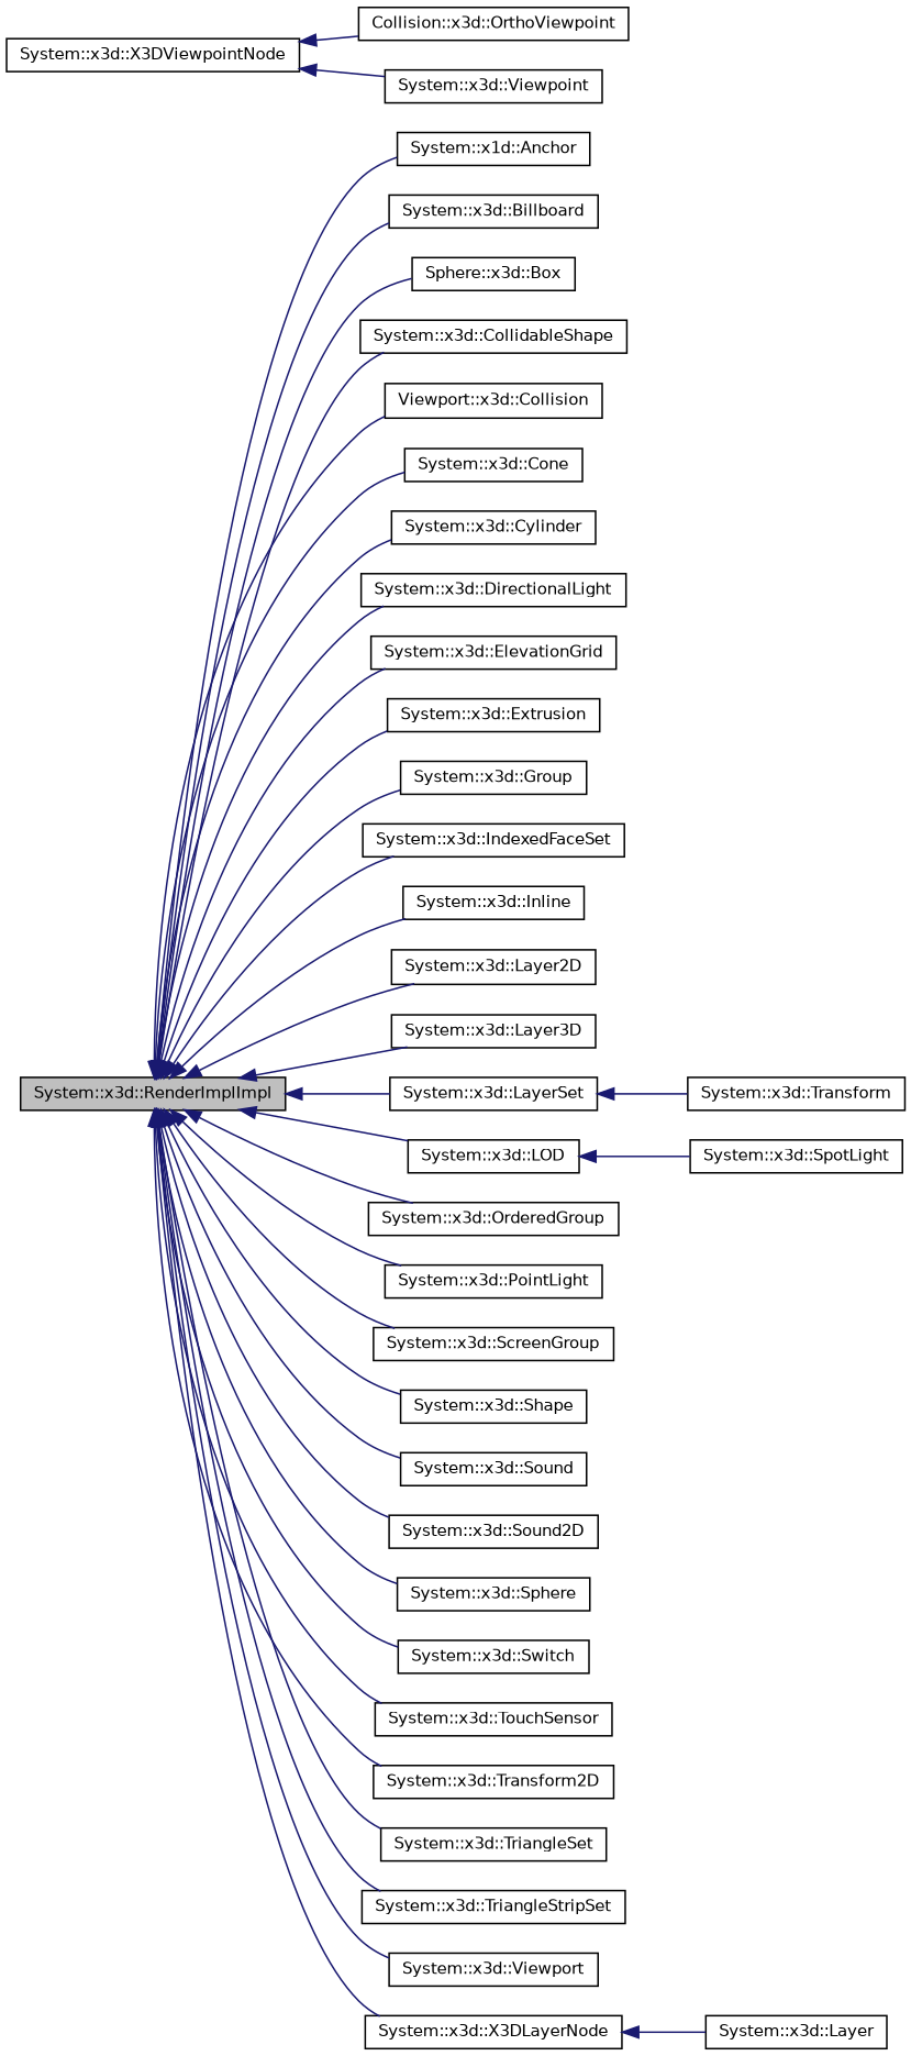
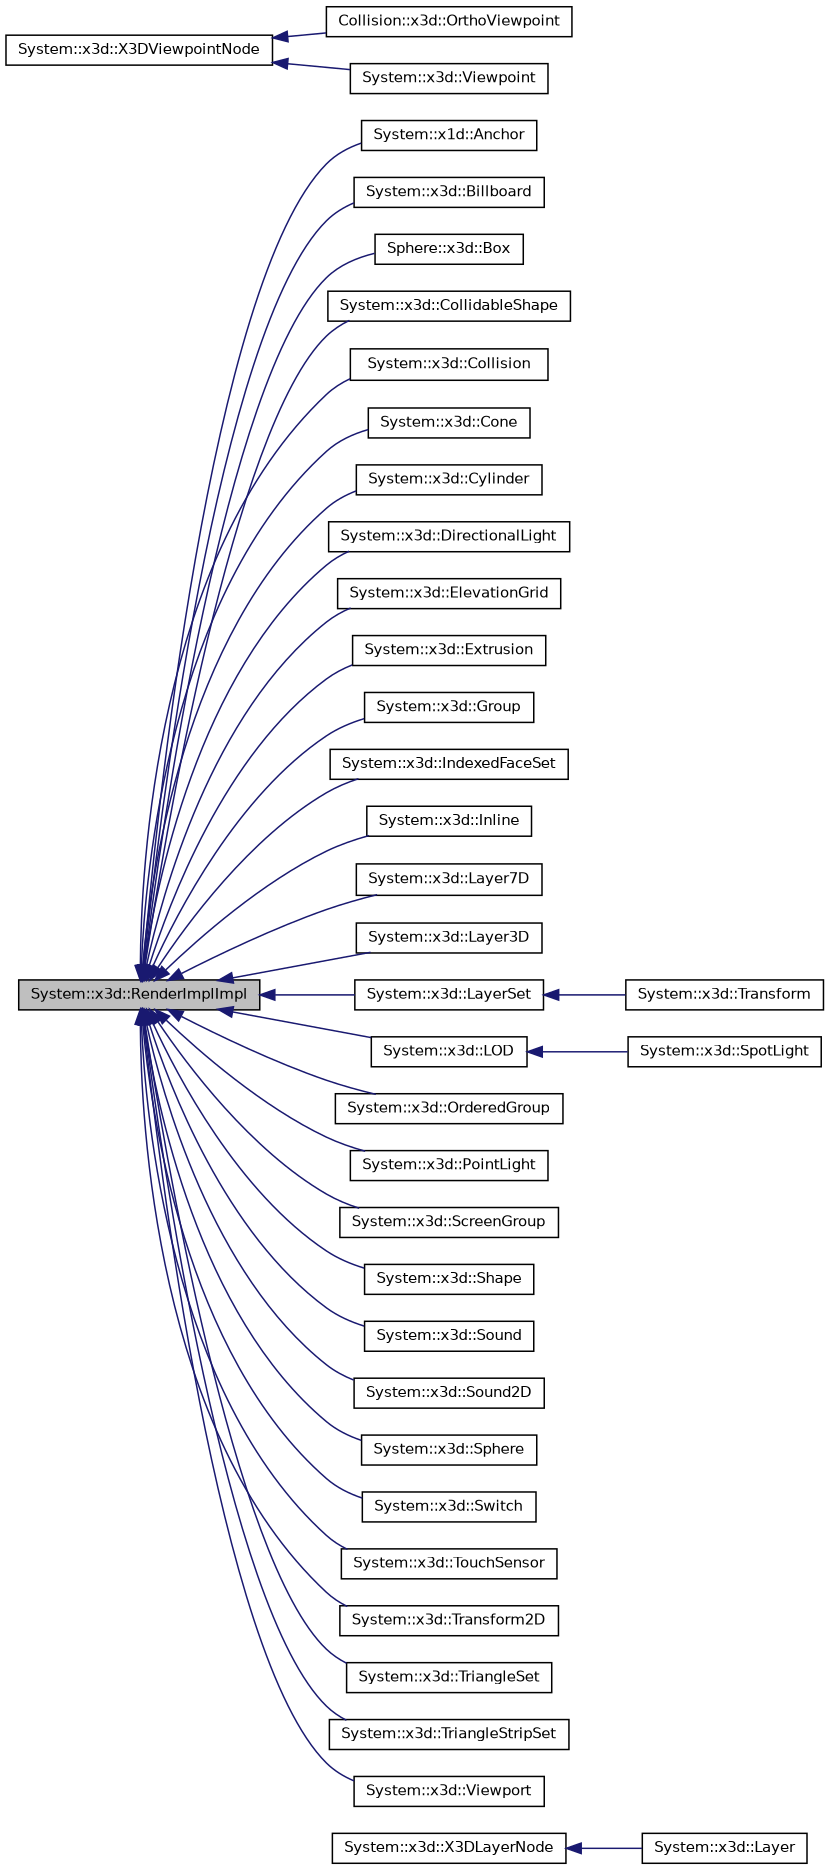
  digraph {
    rankdir=LR
    node [color=black fillcolor=white fontname=Helvetica fontsize=10 shape=record style=filled]
    edge [color=midnightblue dir=back fontname=Helvetica fontsize=10 labelfontname=Helvetica labelfontsize=10 style=solid]
    n1 [fillcolor=grey75 fontcolor=black height=0.2 label="System::x3d::RenderImplImpl" width=0.4]
    n2 [height=0.2 label="System::x1d::Anchor" width=0.4]
    n3 [height=0.2 label="System::x3d::Billboard" width=0.4]
    n4 [height=0.2 label="Sphere::x3d::Box" width=0.4]
    n5 [height=0.2 label="System::x3d::CollidableShape" width=0.4]
-   n6 [height=0.2 label="Viewport::x3d::Collision" width=0.4]
+   n6 [height=0.2 label="System::x3d::Collision" width=0.4]
    n7 [height=0.2 label="System::x3d::Cone" width=0.4]
    n8 [height=0.2 label="System::x3d::Cylinder" width=0.4]
    n9 [height=0.2 label="System::x3d::DirectionalLight" width=0.4]
    n10 [height=0.2 label="System::x3d::ElevationGrid" width=0.4]
    n11 [height=0.2 label="System::x3d::Extrusion" width=0.4]
    n12 [height=0.2 label="System::x3d::Group" width=0.4]
    n13 [height=0.2 label="System::x3d::IndexedFaceSet" width=0.4]
    n14 [height=0.2 label="System::x3d::Inline" width=0.4]
-   n15 [height=0.2 label="System::x3d::Layer2D" width=0.4]
+   n15 [height=0.2 label="System::x3d::Layer7D" width=0.4]
    n16 [height=0.2 label="System::x3d::Layer3D" width=0.4]
    n17 [height=0.2 label="System::x3d::LayerSet" width=0.4]
    n18 [height=0.2 label="System::x3d::LOD" width=0.4]
    n19 [height=0.2 label="System::x3d::OrderedGroup" width=0.4]
    n20 [height=0.2 label="System::x3d::PointLight" width=0.4]
    n21 [height=0.2 label="System::x3d::ScreenGroup" width=0.4]
    n22 [height=0.2 label="System::x3d::Shape" width=0.4]
    n23 [height=0.2 label="System::x3d::Sound" width=0.4]
    n24 [height=0.2 label="System::x3d::Sound2D" width=0.4]
    n25 [height=0.2 label="System::x3d::Sphere" width=0.4]
    n26 [height=0.2 label="System::x3d::Switch" width=0.4]
    n27 [height=0.2 label="System::x3d::TouchSensor" width=0.4]
    n28 [height=0.2 label="System::x3d::Transform2D" width=0.4]
    n29 [height=0.2 label="System::x3d::TriangleSet" width=0.4]
    n30 [height=0.2 label="System::x3d::TriangleStripSet" width=0.4]
    n31 [height=0.2 label="System::x3d::Viewport" width=0.4]
    n32 [height=0.2 label="System::x3d::X3DLayerNode" width=0.4]
    n33 [height=0.2 label="System::x3d::Transform" width=0.4]
    n34 [height=0.2 label="System::x3d::SpotLight" width=0.4]
    n35 [height=0.2 label="System::x3d::Layer" width=0.4]
    n36 [height=0.2 label="System::x3d::X3DViewpointNode" width=0.4]
    n37 [height=0.2 label="Collision::x3d::OrthoViewpoint" width=0.4]
    n38 [height=0.2 label="System::x3d::Viewpoint" width=0.4]
    n1 -> n2
    n1 -> n3
    n1 -> n4
    n1 -> n5
    n1 -> n6
    n1 -> n7
    n1 -> n8
    n1 -> n9
    n1 -> n10
    n1 -> n11
    n1 -> n12
    n1 -> n13
    n1 -> n14
    n1 -> n15
    n1 -> n16
    n1 -> n17
    n1 -> n18
    n1 -> n19
    n1 -> n20
    n1 -> n21
    n1 -> n22
    n1 -> n23
    n1 -> n24
    n1 -> n25
    n1 -> n26
    n1 -> n27
    n1 -> n28
    n1 -> n29
    n1 -> n30
    n1 -> n31
-   n1 -> n32
    n17 -> n33
    n18 -> n34
    n32 -> n35
    n36 -> n37
    n36 -> n38
  }
